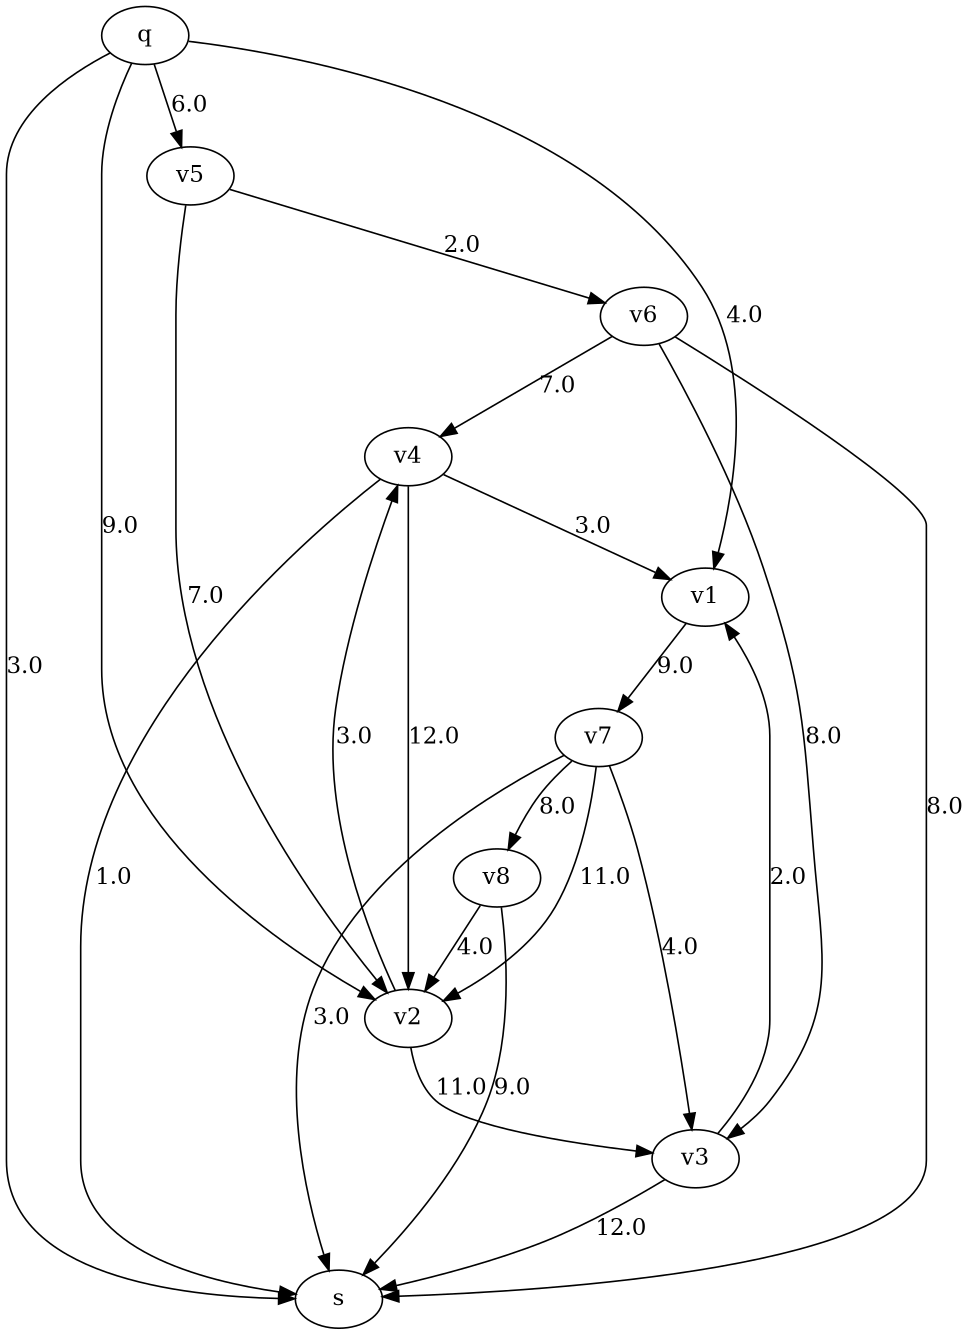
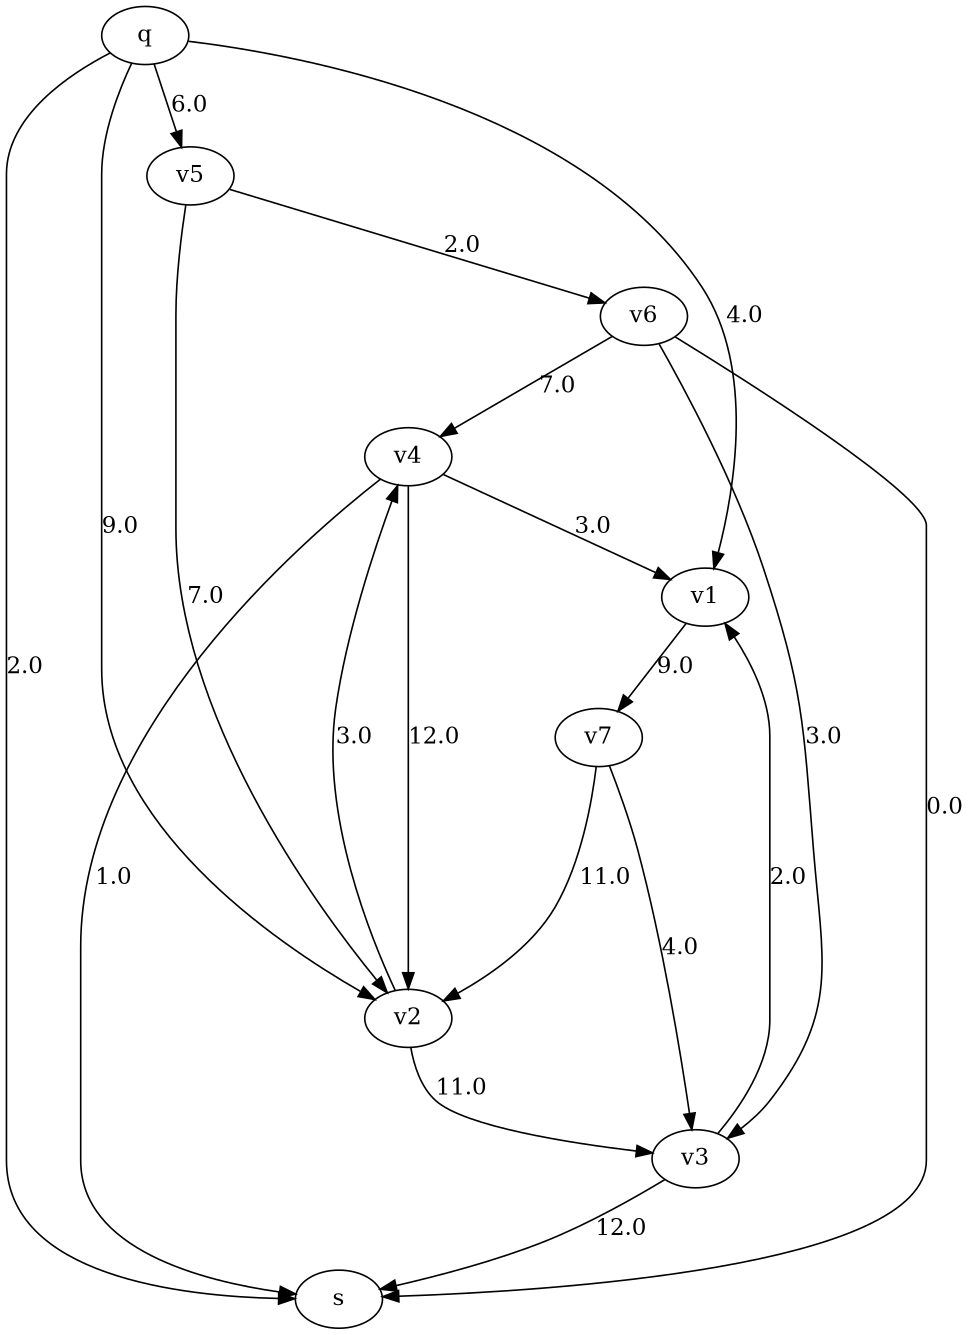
  digraph {
    fontname="DejaVu Serif"
    node [fontname="DejaVu Serif"]
    edge [fontname="DejaVu Serif"]
    n1 [label=v4]
    n2 [label=s]
    n3 [label=v1]
    n4 [label=v2]
    n5 [label=v7]
    n6 [label=v3]
-   n7 [label=v8]
    n8 [label=v5]
    n9 [label=v6]
    n10 [label=q]
    n1 -> n2 [label=1.0]
    n1 -> n3 [label=3.0]
    n1 -> n4 [label=12.0]
    n3 -> n5 [label=9.0]
    n4 -> n1 [label=3.0]
    n4 -> n6 [label=11.0]
-   n5 -> n2 [label=3.0]
    n5 -> n4 [label=11.0]
    n5 -> n6 [label=4.0]
-   n5 -> n7 [label=8.0]
    n6 -> n2 [label=12.0]
    n6 -> n3 [label=2.0]
-   n7 -> n2 [label=9.0]
-   n7 -> n4 [label=4.0]
    n8 -> n4 [label=7.0]
    n8 -> n9 [label=2.0]
    n9 -> n1 [label=7.0]
-   n9 -> n2 [label=8.0]
-   n9 -> n6 [label=8.0]
-   n10 -> n2 [label=3.0]
+   n9 -> n2 [label=0.0]
+   n9 -> n6 [label=3.0]
+   n10 -> n2 [label=2.0]
    n10 -> n3 [label=4.0]
    n10 -> n4 [label=9.0]
    n10 -> n8 [label=6.0]
  }
